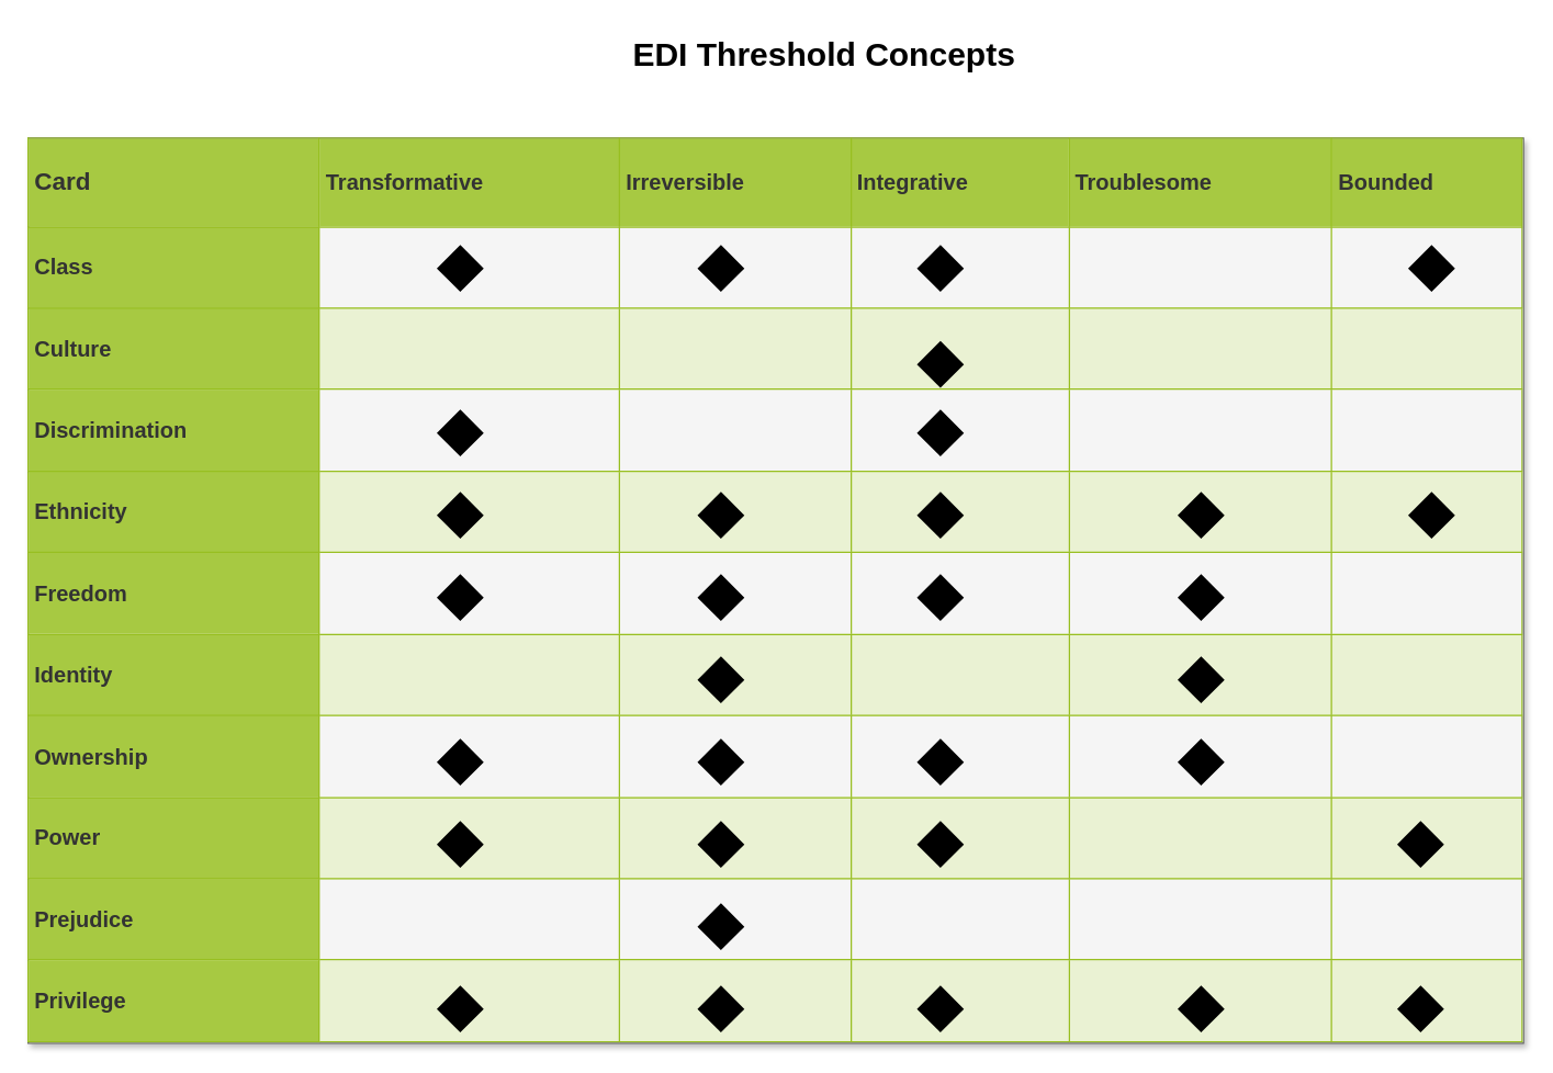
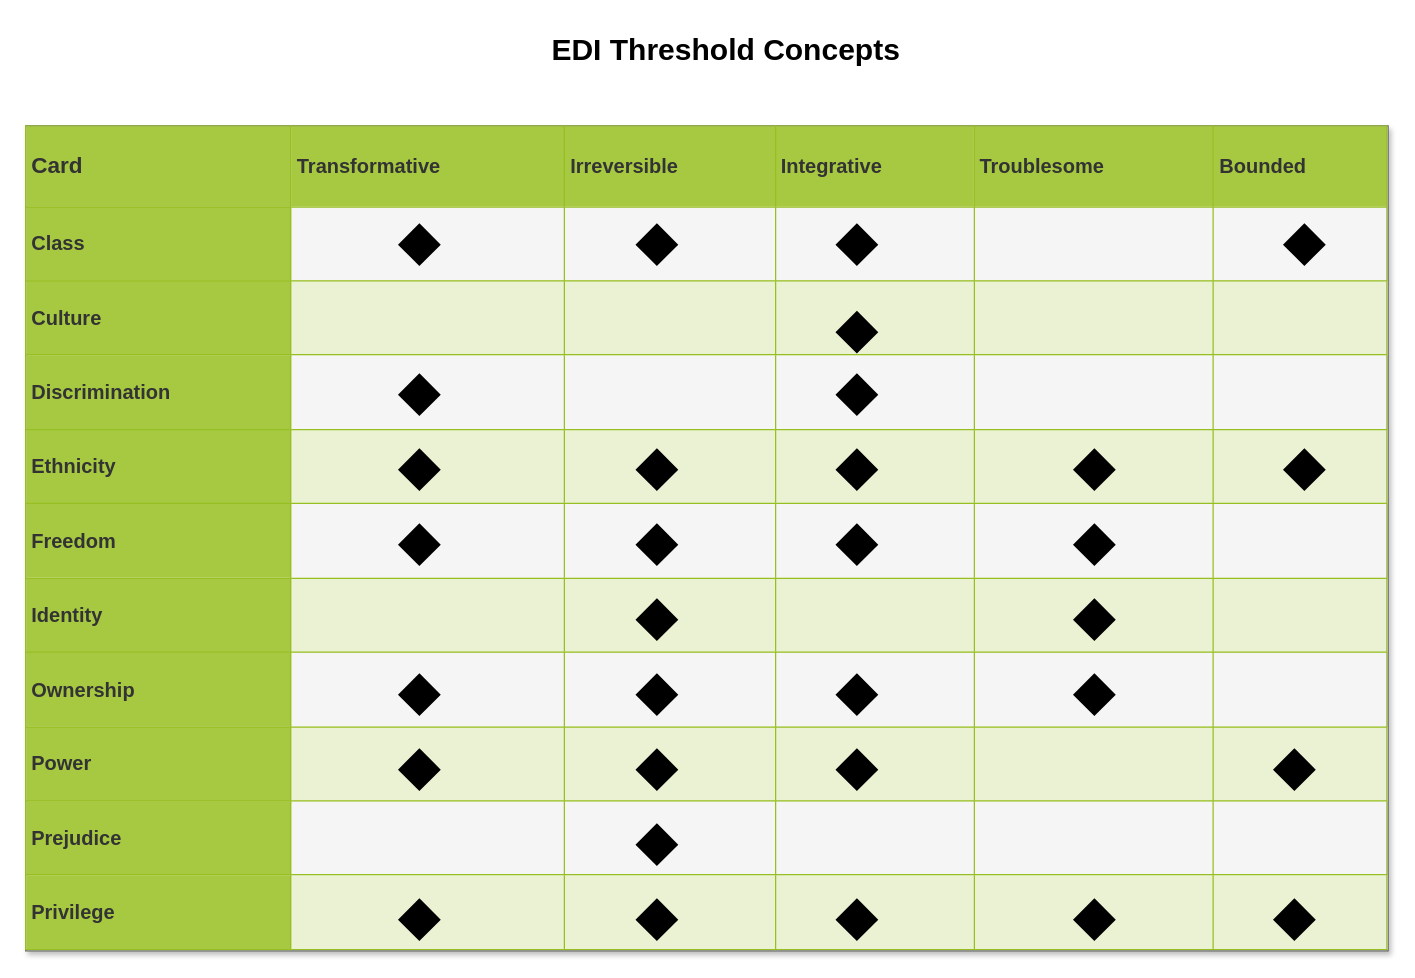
  <mxCell id="0" style=";html=1;" />
  <mxCell id="1" style=";html=1;" parent="0" />
  <mxCell id="2" value="&lt;table border=&quot;1&quot; width=&quot;100%&quot; cellpadding=&quot;4&quot; style=&quot;width: 100% ; height: 100% ; border-collapse: collapse&quot;&gt;&lt;tbody&gt;&lt;tr style=&quot;background-color: #a7c942 ; color: #ffffff ; border: 1px solid #98bf21&quot;&gt;&lt;th&gt;&lt;font style=&quot;font-size: 18px;&quot; color=&quot;#333333&quot;&gt;Card&lt;/font&gt;&lt;/th&gt;&lt;th&gt;&lt;font size=&quot;3&quot; color=&quot;#333333&quot;&gt;Transformative&lt;/font&gt;&lt;/th&gt;&lt;th&gt;&lt;font size=&quot;3&quot; color=&quot;#333333&quot;&gt;Irreversible&lt;/font&gt;&lt;/th&gt;&lt;th&gt;&lt;font size=&quot;3&quot; color=&quot;#333333&quot;&gt;Integrative&lt;/font&gt;&lt;/th&gt;&lt;th&gt;&lt;font size=&quot;3&quot; color=&quot;#333333&quot;&gt;Troublesome&lt;/font&gt;&lt;/th&gt;&lt;th&gt;&lt;font size=&quot;3&quot; color=&quot;#333333&quot;&gt;Bounded&lt;/font&gt;&lt;/th&gt;&lt;/tr&gt;&lt;tr style=&quot;border: 1px solid #98bf21&quot;&gt;&lt;td style=&quot;background-color: #a7c942 ; color: #ffffff ; border: 1px solid #98bf21&quot;&gt;&lt;font size=&quot;3&quot; color=&quot;#333333&quot;&gt;&lt;b&gt;Class&lt;/b&gt;&lt;/font&gt;&lt;/td&gt;&lt;td&gt;&lt;/td&gt;&lt;td&gt;&lt;/td&gt;&lt;td&gt;&lt;font size=&quot;3&quot;&gt;&lt;b&gt;&lt;br&gt;&lt;/b&gt;&lt;/font&gt;&lt;/td&gt;&lt;td&gt;&lt;/td&gt;&lt;td&gt;&lt;font size=&quot;3&quot;&gt;&lt;b&gt;&lt;br&gt;&lt;/b&gt;&lt;/font&gt;&lt;/td&gt;&lt;/tr&gt;&lt;tr style=&quot;background-color: #eaf2d3 ; border: 1px solid #98bf21&quot;&gt;&lt;td style=&quot;background-color: #a7c942 ; color: #ffffff ; border: 1px solid #98bf21&quot;&gt;&lt;font size=&quot;3&quot; color=&quot;#333333&quot;&gt;&lt;b&gt;Culture&lt;/b&gt;&lt;/font&gt;&lt;/td&gt;&lt;td&gt;&lt;/td&gt;&lt;td&gt;&lt;/td&gt;&lt;td&gt;&lt;font size=&quot;3&quot;&gt;&lt;b&gt;&lt;br&gt;&lt;/b&gt;&lt;/font&gt;&lt;/td&gt;&lt;td&gt;&lt;font size=&quot;3&quot;&gt;&lt;b&gt;&lt;br&gt;&lt;/b&gt;&lt;/font&gt;&lt;/td&gt;&lt;td&gt;&lt;font size=&quot;3&quot;&gt;&lt;b&gt;&lt;br&gt;&lt;/b&gt;&lt;/font&gt;&lt;/td&gt;&lt;/tr&gt;&lt;tr style=&quot;border: 1px solid #98bf21&quot;&gt;&lt;td style=&quot;background-color: #a7c942 ; color: #ffffff ; border: 1px solid #98bf21&quot;&gt;&lt;font size=&quot;3&quot; color=&quot;#333333&quot;&gt;&lt;b&gt;Discrimination&lt;/b&gt;&lt;/font&gt;&lt;/td&gt;&lt;td&gt;&lt;/td&gt;&lt;td&gt;&lt;/td&gt;&lt;td&gt;&lt;font size=&quot;3&quot;&gt;&lt;b&gt;&lt;br&gt;&lt;/b&gt;&lt;/font&gt;&lt;/td&gt;&lt;td&gt;&lt;font size=&quot;3&quot;&gt;&lt;b&gt;&lt;br&gt;&lt;/b&gt;&lt;/font&gt;&lt;/td&gt;&lt;td&gt;&lt;font size=&quot;3&quot;&gt;&lt;b&gt;&lt;br&gt;&lt;/b&gt;&lt;/font&gt;&lt;/td&gt;&lt;/tr&gt;&lt;tr style=&quot;background-color: #eaf2d3 ; border: 1px solid #98bf21&quot;&gt;&lt;td style=&quot;background-color: #a7c942 ; color: #ffffff ; border: 1px solid #98bf21&quot;&gt;&lt;font size=&quot;3&quot; color=&quot;#333333&quot;&gt;&lt;b&gt;Ethnicity&lt;/b&gt;&lt;/font&gt;&lt;/td&gt;&lt;td&gt;&lt;/td&gt;&lt;td&gt;&lt;/td&gt;&lt;td&gt;&lt;font size=&quot;3&quot;&gt;&lt;b&gt;&lt;br&gt;&lt;/b&gt;&lt;/font&gt;&lt;/td&gt;&lt;td&gt;&lt;font size=&quot;3&quot;&gt;&lt;b&gt;&lt;br&gt;&lt;/b&gt;&lt;/font&gt;&lt;/td&gt;&lt;td&gt;&lt;font size=&quot;3&quot;&gt;&lt;b&gt;&lt;br&gt;&lt;/b&gt;&lt;/font&gt;&lt;/td&gt;&lt;/tr&gt;&lt;tr style=&quot;border: 1px solid #98bf21&quot;&gt;&lt;td style=&quot;background-color: #a7c942 ; color: #ffffff ; border: 1px solid #98bf21&quot;&gt;&lt;font size=&quot;3&quot; color=&quot;#333333&quot;&gt;&lt;b&gt;Freedom&lt;br&gt;&lt;/b&gt;&lt;/font&gt;&lt;/td&gt;&lt;td&gt;&lt;font size=&quot;3&quot;&gt;&lt;b&gt;&lt;br&gt;&lt;/b&gt;&lt;/font&gt;&lt;/td&gt;&lt;td&gt;&lt;font size=&quot;3&quot;&gt;&lt;b&gt;&lt;br&gt;&lt;/b&gt;&lt;/font&gt;&lt;/td&gt;&lt;td&gt;&lt;font size=&quot;3&quot;&gt;&lt;b&gt;&lt;br&gt;&lt;/b&gt;&lt;/font&gt;&lt;/td&gt;&lt;td&gt;&lt;font size=&quot;3&quot;&gt;&lt;b&gt;&lt;br&gt;&lt;/b&gt;&lt;/font&gt;&lt;/td&gt;&lt;td&gt;&lt;font size=&quot;3&quot;&gt;&lt;b&gt;&lt;br&gt;&lt;/b&gt;&lt;/font&gt;&lt;/td&gt;&lt;/tr&gt;&lt;tr style=&quot;background-color: #eaf2d3 ; border: 1px solid #98bf21&quot;&gt;&lt;td style=&quot;background-color: #a7c942 ; color: #ffffff ; border: 1px solid #98bf21&quot;&gt;&lt;font size=&quot;3&quot; color=&quot;#333333&quot;&gt;&lt;b&gt;Identity&lt;br&gt;&lt;/b&gt;&lt;/font&gt;&lt;/td&gt;&lt;td&gt;&lt;font size=&quot;3&quot;&gt;&lt;b&gt;&lt;br&gt;&lt;/b&gt;&lt;/font&gt;&lt;/td&gt;&lt;td&gt;&lt;font size=&quot;3&quot;&gt;&lt;b&gt;&lt;br&gt;&lt;/b&gt;&lt;/font&gt;&lt;/td&gt;&lt;td&gt;&lt;font size=&quot;3&quot;&gt;&lt;b&gt;&lt;br&gt;&lt;/b&gt;&lt;/font&gt;&lt;/td&gt;&lt;td&gt;&lt;font size=&quot;3&quot;&gt;&lt;b&gt;&lt;br&gt;&lt;/b&gt;&lt;/font&gt;&lt;/td&gt;&lt;td&gt;&lt;font size=&quot;3&quot;&gt;&lt;b&gt;&lt;br&gt;&lt;/b&gt;&lt;/font&gt;&lt;/td&gt;&lt;/tr&gt;&lt;tr style=&quot;border: 1px solid #98bf21&quot;&gt;&lt;td style=&quot;background-color: #a7c942 ; color: #ffffff ; border: 1px solid #98bf21&quot;&gt;&lt;font size=&quot;3&quot; color=&quot;#333333&quot;&gt;&lt;b&gt;Ownership&lt;br&gt;&lt;/b&gt;&lt;/font&gt;&lt;/td&gt;&lt;td&gt;&lt;font size=&quot;3&quot;&gt;&lt;b&gt;&lt;br&gt;&lt;/b&gt;&lt;/font&gt;&lt;/td&gt;&lt;td&gt;&lt;font size=&quot;3&quot;&gt;&lt;b&gt;&lt;br&gt;&lt;/b&gt;&lt;/font&gt;&lt;/td&gt;&lt;td&gt;&lt;font size=&quot;3&quot;&gt;&lt;b&gt;&lt;br&gt;&lt;/b&gt;&lt;/font&gt;&lt;/td&gt;&lt;td&gt;&lt;font size=&quot;3&quot;&gt;&lt;b&gt;&lt;br&gt;&lt;/b&gt;&lt;/font&gt;&lt;/td&gt;&lt;td&gt;&lt;font size=&quot;3&quot;&gt;&lt;b&gt;&lt;br&gt;&lt;/b&gt;&lt;/font&gt;&lt;/td&gt;&lt;/tr&gt;&lt;tr style=&quot;background-color: #eaf2d3 ; border: 1px solid #98bf21&quot;&gt;&lt;td style=&quot;background-color: #a7c942 ; color: #ffffff ; border: 1px solid #98bf21&quot;&gt;&lt;font size=&quot;3&quot; color=&quot;#333333&quot;&gt;&lt;b&gt;Power&lt;br&gt;&lt;/b&gt;&lt;/font&gt;&lt;/td&gt;&lt;td&gt;&lt;font size=&quot;3&quot;&gt;&lt;b&gt;&lt;br&gt;&lt;/b&gt;&lt;/font&gt;&lt;/td&gt;&lt;td&gt;&lt;font size=&quot;3&quot;&gt;&lt;b&gt;&lt;br&gt;&lt;/b&gt;&lt;/font&gt;&lt;/td&gt;&lt;td&gt;&lt;font size=&quot;3&quot;&gt;&lt;b&gt;&lt;br&gt;&lt;/b&gt;&lt;/font&gt;&lt;/td&gt;&lt;td&gt;&lt;font size=&quot;3&quot;&gt;&lt;b&gt;&lt;br&gt;&lt;/b&gt;&lt;/font&gt;&lt;/td&gt;&lt;td&gt;&lt;font size=&quot;3&quot;&gt;&lt;b&gt;&lt;br&gt;&lt;/b&gt;&lt;/font&gt;&lt;/td&gt;&lt;/tr&gt;&lt;tr style=&quot;border: 1px solid #98bf21&quot;&gt;&lt;td style=&quot;background-color: #a7c942 ; color: #ffffff ; border: 1px solid #98bf21&quot;&gt;&lt;font size=&quot;3&quot; color=&quot;#333333&quot;&gt;&lt;b&gt;Prejudice&lt;br&gt;&lt;/b&gt;&lt;/font&gt;&lt;/td&gt;&lt;td&gt;&lt;font size=&quot;3&quot;&gt;&lt;b&gt;&lt;br&gt;&lt;/b&gt;&lt;/font&gt;&lt;/td&gt;&lt;td&gt;&lt;font size=&quot;3&quot;&gt;&lt;b&gt;&lt;br&gt;&lt;/b&gt;&lt;/font&gt;&lt;/td&gt;&lt;td&gt;&lt;font size=&quot;3&quot;&gt;&lt;b&gt;&lt;br&gt;&lt;/b&gt;&lt;/font&gt;&lt;/td&gt;&lt;td&gt;&lt;font size=&quot;3&quot;&gt;&lt;b&gt;&lt;br&gt;&lt;/b&gt;&lt;/font&gt;&lt;/td&gt;&lt;td&gt;&lt;font size=&quot;3&quot;&gt;&lt;b&gt;&lt;br&gt;&lt;/b&gt;&lt;/font&gt;&lt;/td&gt;&lt;/tr&gt;&lt;tr style=&quot;background-color: #eaf2d3 ; border: 1px solid #98bf21&quot;&gt;&lt;td style=&quot;background-color: #a7c942 ; color: #ffffff ; border: 1px solid #98bf21&quot;&gt;&lt;font size=&quot;3&quot; color=&quot;#333333&quot;&gt;&lt;b&gt;Privilege&lt;br&gt;&lt;/b&gt;&lt;/font&gt;&lt;/td&gt;&lt;td&gt;&lt;font size=&quot;3&quot;&gt;&lt;b&gt;&lt;br&gt;&lt;/b&gt;&lt;/font&gt;&lt;/td&gt;&lt;td&gt;&lt;font size=&quot;3&quot;&gt;&lt;b&gt;&lt;br&gt;&lt;/b&gt;&lt;/font&gt;&lt;/td&gt;&lt;td&gt;&lt;font size=&quot;3&quot;&gt;&lt;b&gt;&lt;br&gt;&lt;/b&gt;&lt;/font&gt;&lt;/td&gt;&lt;td&gt;&lt;font size=&quot;3&quot;&gt;&lt;b&gt;&lt;br&gt;&lt;/b&gt;&lt;/font&gt;&lt;/td&gt;&lt;td&gt;&lt;font size=&quot;3&quot;&gt;&lt;b&gt;&lt;br&gt;&lt;/b&gt;&lt;/font&gt;&lt;/td&gt;&lt;/tr&gt;&lt;/tbody&gt;&lt;/table&gt;" style="text;html=1;strokeColor=#666666;fillColor=#f5f5f5;overflow=fill;rounded=0;shadow=1;fontSize=14;fontColor=#333333;" parent="1" vertex="1"><mxGeometry x="20" y="100" width="1090" height="660" as="geometry" /></mxCell>
- <mxCell id="3" value="EDI Threshold Concepts" style="text;strokeColor=none;fillColor=none;html=1;fontSize=24;fontStyle=1;verticalAlign=middle;align=center;rounded=0;shadow=1;" parent="1" vertex="1"><mxGeometry x="210" y="20" width="780" height="40" as="geometry" /></mxCell>
+ <mxCell id="3" value="EDI Threshold Concepts" style="text;strokeColor=none;fillColor=none;html=1;fontSize=24;fontStyle=1;verticalAlign=middle;align=center;rounded=0;shadow=1;" parent="1" vertex="1"><mxGeometry x="190" y="20" width="780" height="40" as="geometry" /></mxCell>
  <mxCell id="4" value="" style="rhombus;whiteSpace=wrap;html=1;rounded=0;shadow=0;strokeWidth=3;fillColor=#000000;fontSize=14" parent="1" vertex="1"><mxGeometry x="670" y="250" width="30" height="30" as="geometry" /></mxCell>
  <mxCell id="5" value="" style="rhombus;whiteSpace=wrap;html=1;rounded=0;shadow=0;strokeWidth=3;fillColor=#000000;fontSize=14" parent="1" vertex="1"><mxGeometry x="510" y="420" width="30" height="30" as="geometry" /></mxCell>
  <mxCell id="6" value="" style="rhombus;whiteSpace=wrap;html=1;rounded=0;shadow=0;strokeWidth=3;fillColor=#000000;fontSize=14" vertex="1" parent="1"><mxGeometry x="320" y="180" width="30" height="30" as="geometry" /></mxCell>
  <mxCell id="7" value="" style="rhombus;whiteSpace=wrap;html=1;rounded=0;shadow=0;strokeWidth=3;fillColor=#000000;fontSize=14" vertex="1" parent="1"><mxGeometry x="670" y="180" width="30" height="30" as="geometry" /></mxCell>
  <mxCell id="8" value="" style="rhombus;whiteSpace=wrap;html=1;rounded=0;shadow=0;strokeWidth=3;fillColor=#000000;fontSize=14" vertex="1" parent="1"><mxGeometry x="510" y="180" width="30" height="30" as="geometry" /></mxCell>
  <mxCell id="9" value="" style="rhombus;whiteSpace=wrap;html=1;rounded=0;shadow=0;strokeWidth=3;fillColor=#000000;fontSize=14" vertex="1" parent="1"><mxGeometry x="1028" y="180" width="30" height="30" as="geometry" /></mxCell>
  <mxCell id="10" value="" style="rhombus;whiteSpace=wrap;html=1;rounded=0;shadow=0;strokeWidth=3;fillColor=#000000;fontSize=14" vertex="1" parent="1"><mxGeometry x="320" y="300" width="30" height="30" as="geometry" /></mxCell>
  <mxCell id="11" value="" style="rhombus;whiteSpace=wrap;html=1;rounded=0;shadow=0;strokeWidth=3;fillColor=#000000;fontSize=14" vertex="1" parent="1"><mxGeometry x="670" y="300" width="30" height="30" as="geometry" /></mxCell>
  <mxCell id="12" value="" style="rhombus;whiteSpace=wrap;html=1;rounded=0;shadow=0;strokeWidth=3;fillColor=#000000;fontSize=14" vertex="1" parent="1"><mxGeometry x="320" y="360" width="30" height="30" as="geometry" /></mxCell>
  <mxCell id="13" value="" style="rhombus;whiteSpace=wrap;html=1;rounded=0;shadow=0;strokeWidth=3;fillColor=#000000;fontSize=14" vertex="1" parent="1"><mxGeometry x="510" y="360" width="30" height="30" as="geometry" /></mxCell>
  <mxCell id="14" value="" style="rhombus;whiteSpace=wrap;html=1;rounded=0;shadow=0;strokeWidth=3;fillColor=#000000;fontSize=14" vertex="1" parent="1"><mxGeometry x="670" y="360" width="30" height="30" as="geometry" /></mxCell>
  <mxCell id="15" value="" style="rhombus;whiteSpace=wrap;html=1;rounded=0;shadow=0;strokeWidth=3;fillColor=#000000;fontSize=14" vertex="1" parent="1"><mxGeometry x="860" y="360" width="30" height="30" as="geometry" /></mxCell>
  <mxCell id="16" value="" style="rhombus;whiteSpace=wrap;html=1;rounded=0;shadow=0;strokeWidth=3;fillColor=#000000;fontSize=14" vertex="1" parent="1"><mxGeometry x="1028" y="360" width="30" height="30" as="geometry" /></mxCell>
  <mxCell id="17" value="" style="rhombus;whiteSpace=wrap;html=1;rounded=0;shadow=0;strokeWidth=3;fillColor=#000000;fontSize=14" vertex="1" parent="1"><mxGeometry x="670" y="420" width="30" height="30" as="geometry" /></mxCell>
  <mxCell id="18" value="" style="rhombus;whiteSpace=wrap;html=1;rounded=0;shadow=0;strokeWidth=3;fillColor=#000000;fontSize=14" vertex="1" parent="1"><mxGeometry x="860" y="420" width="30" height="30" as="geometry" /></mxCell>
  <mxCell id="19" value="" style="rhombus;whiteSpace=wrap;html=1;rounded=0;shadow=0;strokeWidth=3;fillColor=#000000;fontSize=14" vertex="1" parent="1"><mxGeometry x="320" y="420" width="30" height="30" as="geometry" /></mxCell>
  <mxCell id="20" value="" style="rhombus;whiteSpace=wrap;html=1;rounded=0;shadow=0;strokeWidth=3;fillColor=#000000;fontSize=14" vertex="1" parent="1"><mxGeometry x="510" y="480" width="30" height="30" as="geometry" /></mxCell>
  <mxCell id="21" value="" style="rhombus;whiteSpace=wrap;html=1;rounded=0;shadow=0;strokeWidth=3;fillColor=#000000;fontSize=14" vertex="1" parent="1"><mxGeometry x="860" y="480" width="30" height="30" as="geometry" /></mxCell>
  <mxCell id="22" value="" style="rhombus;whiteSpace=wrap;html=1;rounded=0;shadow=0;strokeWidth=3;fillColor=#000000;fontSize=14" vertex="1" parent="1"><mxGeometry x="320" y="540" width="30" height="30" as="geometry" /></mxCell>
  <mxCell id="23" value="" style="rhombus;whiteSpace=wrap;html=1;rounded=0;shadow=0;strokeWidth=3;fillColor=#000000;fontSize=14" vertex="1" parent="1"><mxGeometry x="860" y="540" width="30" height="30" as="geometry" /></mxCell>
  <mxCell id="24" value="" style="rhombus;whiteSpace=wrap;html=1;rounded=0;shadow=0;strokeWidth=3;fillColor=#000000;fontSize=14" vertex="1" parent="1"><mxGeometry x="510" y="540" width="30" height="30" as="geometry" /></mxCell>
  <mxCell id="25" value="" style="rhombus;whiteSpace=wrap;html=1;rounded=0;shadow=0;strokeWidth=3;fillColor=#000000;fontSize=14" vertex="1" parent="1"><mxGeometry x="670" y="540" width="30" height="30" as="geometry" /></mxCell>
  <mxCell id="26" value="" style="rhombus;whiteSpace=wrap;html=1;rounded=0;shadow=0;strokeWidth=3;fillColor=#000000;fontSize=14" vertex="1" parent="1"><mxGeometry x="320" y="600" width="30" height="30" as="geometry" /></mxCell>
  <mxCell id="27" value="" style="rhombus;whiteSpace=wrap;html=1;rounded=0;shadow=0;strokeWidth=3;fillColor=#000000;fontSize=14" vertex="1" parent="1"><mxGeometry x="510" y="600" width="30" height="30" as="geometry" /></mxCell>
  <mxCell id="28" value="" style="rhombus;whiteSpace=wrap;html=1;rounded=0;shadow=0;strokeWidth=3;fillColor=#000000;fontSize=14" vertex="1" parent="1"><mxGeometry x="670" y="600" width="30" height="30" as="geometry" /></mxCell>
  <mxCell id="29" value="" style="rhombus;whiteSpace=wrap;html=1;rounded=0;shadow=0;strokeWidth=3;fillColor=#000000;fontSize=14" vertex="1" parent="1"><mxGeometry x="1020" y="600" width="30" height="30" as="geometry" /></mxCell>
  <mxCell id="30" value="" style="rhombus;whiteSpace=wrap;html=1;rounded=0;shadow=0;strokeWidth=3;fillColor=#000000;fontSize=14" vertex="1" parent="1"><mxGeometry x="510" y="660" width="30" height="30" as="geometry" /></mxCell>
  <mxCell id="31" value="" style="rhombus;whiteSpace=wrap;html=1;rounded=0;shadow=0;strokeWidth=3;fillColor=#000000;fontSize=14" vertex="1" parent="1"><mxGeometry x="320" y="720" width="30" height="30" as="geometry" /></mxCell>
  <mxCell id="32" value="" style="rhombus;whiteSpace=wrap;html=1;rounded=0;shadow=0;strokeWidth=3;fillColor=#000000;fontSize=14" vertex="1" parent="1"><mxGeometry x="510" y="720" width="30" height="30" as="geometry" /></mxCell>
  <mxCell id="33" value="" style="rhombus;whiteSpace=wrap;html=1;rounded=0;shadow=0;strokeWidth=3;fillColor=#000000;fontSize=14" vertex="1" parent="1"><mxGeometry x="670" y="720" width="30" height="30" as="geometry" /></mxCell>
  <mxCell id="34" value="" style="rhombus;whiteSpace=wrap;html=1;rounded=0;shadow=0;strokeWidth=3;fillColor=#000000;fontSize=14" vertex="1" parent="1"><mxGeometry x="860" y="720" width="30" height="30" as="geometry" /></mxCell>
  <mxCell id="35" value="" style="rhombus;whiteSpace=wrap;html=1;rounded=0;shadow=0;strokeWidth=3;fillColor=#000000;fontSize=14" vertex="1" parent="1"><mxGeometry x="1020" y="720" width="30" height="30" as="geometry" /></mxCell>
